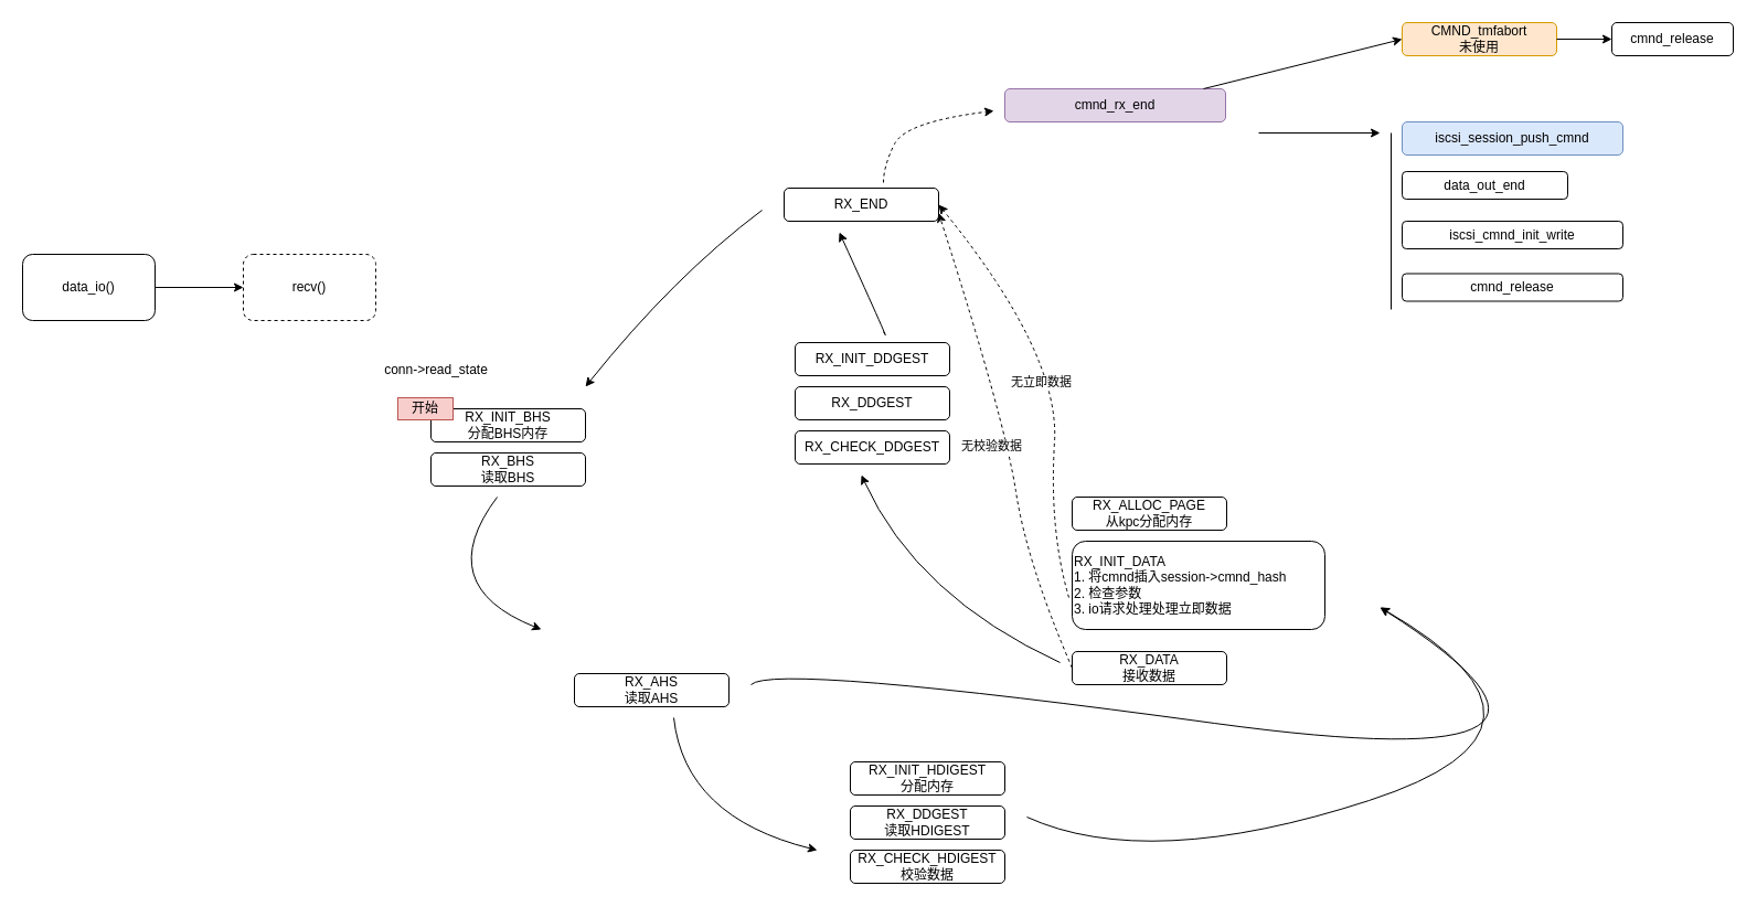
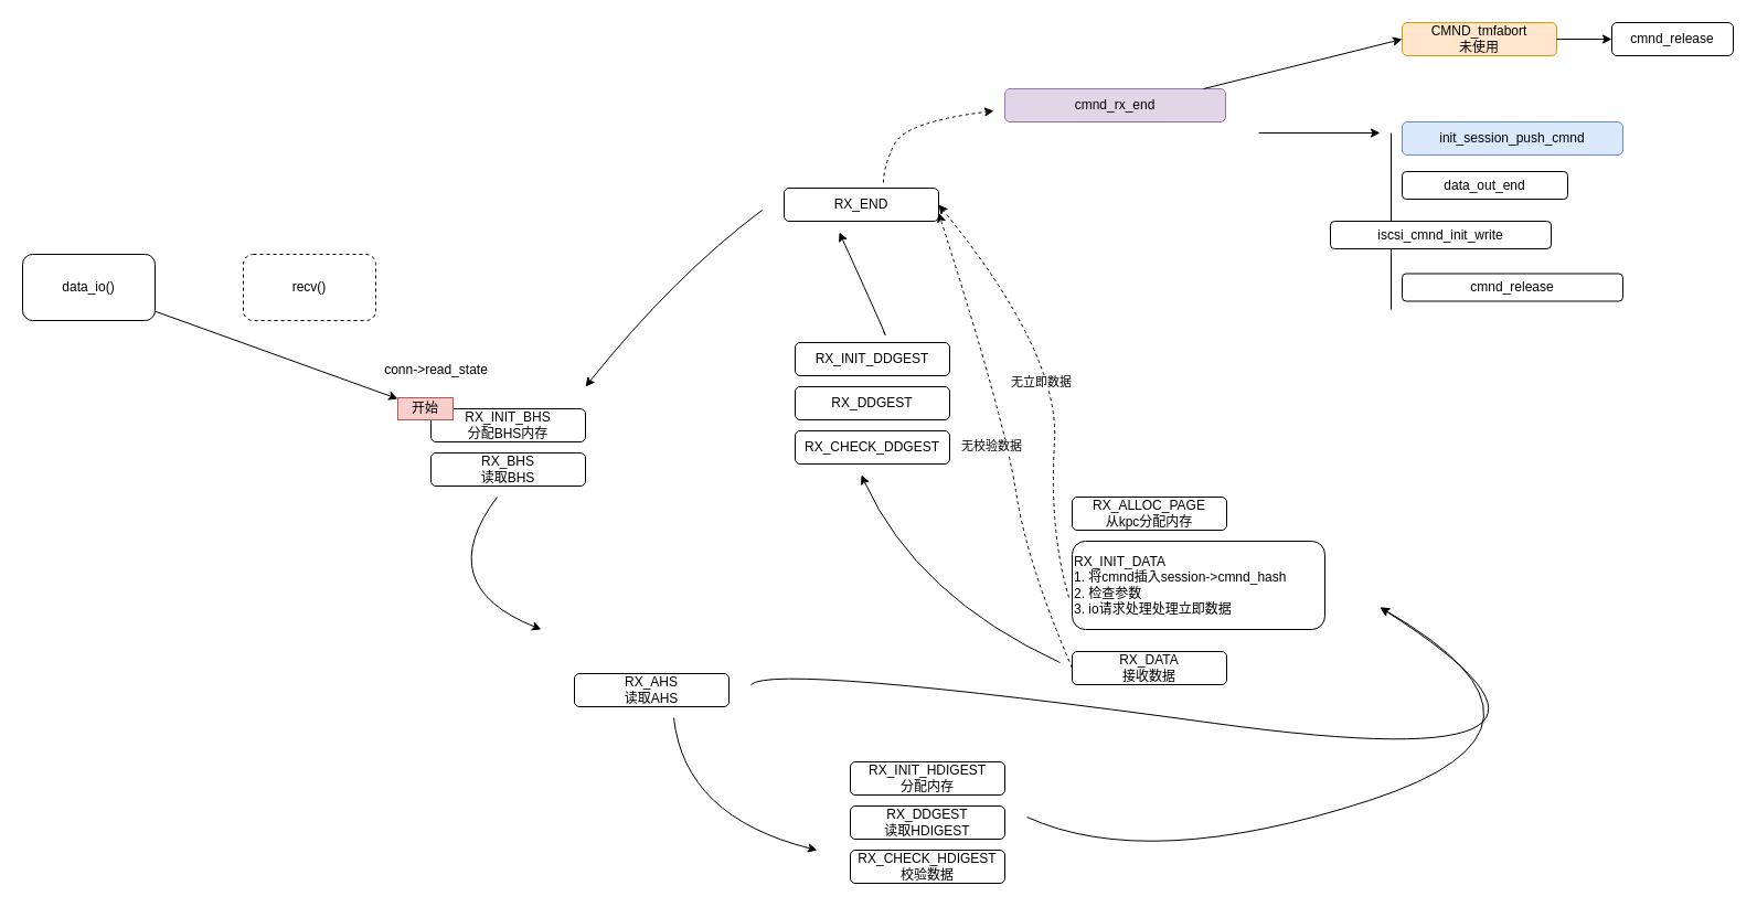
  <mxCell id="0" />
  <mxCell id="1" parent="0" />
- <mxCell id="2" value="" style="edgeStyle=none;html=1;" edge="1" parent="1" source="3" target="4"><mxGeometry relative="1" as="geometry" /></mxCell>
+ <mxCell id="2" value="" style="edgeStyle=none;html=1;" edge="1" parent="1" source="3" target="32"><mxGeometry relative="1" as="geometry" /></mxCell>
  <mxCell id="3" value="data_io()" style="rounded=1;whiteSpace=wrap;html=1;" vertex="1" parent="1"><mxGeometry x="20" y="230" width="120" height="60" as="geometry" /></mxCell>
  <mxCell id="4" value="recv()" style="rounded=1;whiteSpace=wrap;html=1;dashed=1;" vertex="1" parent="1"><mxGeometry x="220" y="230" width="120" height="60" as="geometry" /></mxCell>
  <mxCell id="5" value="conn-&amp;gt;read_state" style="text;html=1;strokeColor=none;fillColor=none;align=center;verticalAlign=middle;whiteSpace=wrap;rounded=0;" vertex="1" parent="1"><mxGeometry x="340" y="320" width="110" height="30" as="geometry" /></mxCell>
  <mxCell id="6" value="RX_INIT_BHS&lt;br&gt;分配BHS内存" style="rounded=1;whiteSpace=wrap;html=1;" vertex="1" parent="1"><mxGeometry x="390" y="370" width="140" height="30" as="geometry" /></mxCell>
  <mxCell id="7" value="RX_BHS&lt;br&gt;读取BHS" style="rounded=1;whiteSpace=wrap;html=1;" vertex="1" parent="1"><mxGeometry x="390" y="410" width="140" height="30" as="geometry" /></mxCell>
  <mxCell id="8" value="RX_AHS&lt;br&gt;读取AHS" style="rounded=1;whiteSpace=wrap;html=1;" vertex="1" parent="1"><mxGeometry x="520" y="610" width="140" height="30" as="geometry" /></mxCell>
  <mxCell id="9" value="RX_INIT_HDIGEST&lt;br&gt;分配内存" style="rounded=1;whiteSpace=wrap;html=1;" vertex="1" parent="1"><mxGeometry x="770" y="690" width="140" height="30" as="geometry" /></mxCell>
  <mxCell id="10" value="RX_DDGEST&lt;br&gt;读取HDIGEST" style="rounded=1;whiteSpace=wrap;html=1;" vertex="1" parent="1"><mxGeometry x="770" y="730" width="140" height="30" as="geometry" /></mxCell>
  <mxCell id="11" value="RX_CHECK_HDIGEST&lt;br&gt;校验数据" style="rounded=1;whiteSpace=wrap;html=1;" vertex="1" parent="1"><mxGeometry x="770" y="770" width="140" height="30" as="geometry" /></mxCell>
  <mxCell id="12" value="" style="curved=1;endArrow=classic;html=1;" edge="1" parent="1"><mxGeometry width="50" height="50" relative="1" as="geometry"><mxPoint x="450" y="450" as="sourcePoint" /><mxPoint x="490" y="570" as="targetPoint" /><Array as="points"><mxPoint x="390" y="530" /></Array></mxGeometry></mxCell>
  <mxCell id="13" value="" style="curved=1;endArrow=classic;html=1;" edge="1" parent="1"><mxGeometry width="50" height="50" relative="1" as="geometry"><mxPoint x="610" y="650" as="sourcePoint" /><mxPoint x="740" y="770" as="targetPoint" /><Array as="points"><mxPoint x="620" y="740" /></Array></mxGeometry></mxCell>
  <mxCell id="14" value="" style="curved=1;endArrow=classic;html=1;" edge="1" parent="1"><mxGeometry width="50" height="50" relative="1" as="geometry"><mxPoint x="930" y="740" as="sourcePoint" /><mxPoint x="1250" y="550" as="targetPoint" /><Array as="points"><mxPoint x="1040" y="790" /><mxPoint x="1440" y="660" /></Array></mxGeometry></mxCell>
  <mxCell id="15" value="" style="group" vertex="1" connectable="0" parent="1"><mxGeometry x="971" y="450" width="229" height="170" as="geometry" /></mxCell>
  <mxCell id="16" value="RX_ALLOC_PAGE&lt;br&gt;从kpc分配内存" style="rounded=1;whiteSpace=wrap;html=1;" vertex="1" parent="15"><mxGeometry width="140" height="30" as="geometry" /></mxCell>
  <mxCell id="17" value="RX_INIT_DATA&lt;br&gt;1. 将cmnd插入session-&amp;gt;cmnd_hash&lt;br&gt;2. 检查参数&lt;br&gt;3. io请求处理处理立即数据" style="rounded=1;whiteSpace=wrap;html=1;align=left;" vertex="1" parent="15"><mxGeometry y="40" width="229" height="80" as="geometry" /></mxCell>
  <mxCell id="18" value="RX_DATA&lt;br&gt;接收数据" style="rounded=1;whiteSpace=wrap;html=1;" vertex="1" parent="15"><mxGeometry y="140" width="140" height="30" as="geometry" /></mxCell>
  <mxCell id="19" value="" style="curved=1;endArrow=classic;html=1;rounded=0;" edge="1" parent="1"><mxGeometry width="50" height="50" relative="1" as="geometry"><mxPoint x="680" y="620" as="sourcePoint" /><mxPoint x="1250" y="550" as="targetPoint" /><Array as="points"><mxPoint x="700" y="600" /><mxPoint x="1500" y="710" /></Array></mxGeometry></mxCell>
  <mxCell id="20" value="" style="group" vertex="1" connectable="0" parent="1"><mxGeometry x="720" y="310" width="140" height="110" as="geometry" /></mxCell>
  <mxCell id="21" value="RX_INIT_DDGEST" style="rounded=1;whiteSpace=wrap;html=1;" vertex="1" parent="20"><mxGeometry width="140" height="30" as="geometry" /></mxCell>
  <mxCell id="22" value="RX_DDGEST" style="rounded=1;whiteSpace=wrap;html=1;" vertex="1" parent="20"><mxGeometry y="40" width="140" height="30" as="geometry" /></mxCell>
  <mxCell id="23" value="RX_CHECK_DDGEST" style="rounded=1;whiteSpace=wrap;html=1;" vertex="1" parent="20"><mxGeometry y="80" width="140" height="30" as="geometry" /></mxCell>
  <mxCell id="24" value="RX_END" style="rounded=1;whiteSpace=wrap;html=1;" vertex="1" parent="1"><mxGeometry x="710" y="170" width="140" height="30" as="geometry" /></mxCell>
  <mxCell id="25" value="" style="curved=1;endArrow=classic;html=1;rounded=0;exitX=-0.013;exitY=0.638;exitDx=0;exitDy=0;entryX=1;entryY=0.5;entryDx=0;entryDy=0;dashed=1;exitPerimeter=0;" edge="1" parent="1" source="17" target="24"><mxGeometry width="50" height="50" relative="1" as="geometry"><mxPoint x="1220" y="520" as="sourcePoint" /><mxPoint x="1490" y="430" as="targetPoint" /><Array as="points"><mxPoint x="950" y="480" /><mxPoint x="960" y="320" /></Array></mxGeometry></mxCell>
  <mxCell id="26" value="无立即数据" style="edgeLabel;html=1;align=center;verticalAlign=middle;resizable=0;points=[];" vertex="1" connectable="0" parent="25"><mxGeometry x="-0.009" y="16" relative="1" as="geometry"><mxPoint as="offset" /></mxGeometry></mxCell>
  <mxCell id="27" value="" style="curved=1;endArrow=classic;html=1;rounded=0;exitX=0;exitY=0.5;exitDx=0;exitDy=0;entryX=1;entryY=0.75;entryDx=0;entryDy=0;dashed=1;" edge="1" parent="1" source="18" target="24"><mxGeometry width="50" height="50" relative="1" as="geometry"><mxPoint x="978" y="551" as="sourcePoint" /><mxPoint x="860" y="195" as="targetPoint" /><Array as="points"><mxPoint x="930" y="510" /><mxPoint x="910" y="380" /></Array></mxGeometry></mxCell>
  <mxCell id="28" value="无校验数据" style="edgeLabel;html=1;align=center;verticalAlign=middle;resizable=0;points=[];" vertex="1" connectable="0" parent="27"><mxGeometry x="-0.009" y="16" relative="1" as="geometry"><mxPoint as="offset" /></mxGeometry></mxCell>
  <mxCell id="29" value="" style="curved=1;endArrow=classic;html=1;" edge="1" parent="1"><mxGeometry width="50" height="50" relative="1" as="geometry"><mxPoint x="960" y="600" as="sourcePoint" /><mxPoint x="780" y="430" as="targetPoint" /><Array as="points"><mxPoint x="830" y="540" /></Array></mxGeometry></mxCell>
  <mxCell id="30" value="" style="curved=1;endArrow=classic;html=1;" edge="1" parent="1"><mxGeometry width="50" height="50" relative="1" as="geometry"><mxPoint x="800" y="300" as="sourcePoint" /><mxPoint x="760" y="210" as="targetPoint" /><Array as="points"><mxPoint x="810" y="320" /></Array></mxGeometry></mxCell>
  <mxCell id="31" value="" style="curved=1;endArrow=classic;html=1;" edge="1" parent="1"><mxGeometry width="50" height="50" relative="1" as="geometry"><mxPoint x="690" y="190" as="sourcePoint" /><mxPoint x="530" y="350" as="targetPoint" /><Array as="points"><mxPoint x="610" y="250" /></Array></mxGeometry></mxCell>
  <mxCell id="32" value="开始" style="rounded=0;whiteSpace=wrap;html=1;fillColor=#f8cecc;strokeColor=#b85450;" vertex="1" parent="1"><mxGeometry x="360" y="360" width="50" height="20" as="geometry" /></mxCell>
  <mxCell id="33" value="cmnd_rx_end" style="rounded=1;whiteSpace=wrap;html=1;fillColor=#e1d5e7;strokeColor=#9673a6;" vertex="1" parent="1"><mxGeometry x="910" y="80" width="200" height="30" as="geometry" /></mxCell>
  <mxCell id="34" value="" style="curved=1;endArrow=classic;html=1;rounded=0;dashed=1;exitX=0.643;exitY=-0.167;exitDx=0;exitDy=0;exitPerimeter=0;" edge="1" parent="1" source="24"><mxGeometry width="50" height="50" relative="1" as="geometry"><mxPoint x="820" y="160" as="sourcePoint" /><mxPoint x="900" y="100" as="targetPoint" /><Array as="points"><mxPoint x="800" y="150" /><mxPoint x="820" y="110" /></Array></mxGeometry></mxCell>
  <mxCell id="35" value="CMND_tmfabort&lt;br&gt;未使用" style="rounded=1;whiteSpace=wrap;html=1;fillColor=#ffe6cc;strokeColor=#d79b00;" vertex="1" parent="1"><mxGeometry x="1270" width="140" height="30" as="geometry" y="20" /></mxCell>
  <mxCell id="36" value="cmnd_release" style="rounded=1;whiteSpace=wrap;html=1;" vertex="1" parent="1"><mxGeometry x="1460" width="110" height="30" as="geometry" y="20" /></mxCell>
  <mxCell id="37" value="" style="endArrow=classic;html=1;rounded=0;entryX=0;entryY=0.5;entryDx=0;entryDy=0;" edge="1" parent="1" target="35"><mxGeometry width="50" height="50" relative="1" as="geometry"><mxPoint x="1090" y="80" as="sourcePoint" /><mxPoint x="1150" y="40" as="targetPoint" /></mxGeometry></mxCell>
  <mxCell id="38" value="" style="endArrow=classic;html=1;rounded=0;entryX=0;entryY=0.5;entryDx=0;entryDy=0;" edge="1" parent="1" target="36"><mxGeometry width="50" height="50" relative="1" as="geometry"><mxPoint x="1410" y="35" as="sourcePoint" /><mxPoint x="1470" y="0" as="targetPoint" /></mxGeometry></mxCell>
- <mxCell id="39" value="iscsi_session_push_cmnd" style="rounded=1;whiteSpace=wrap;html=1;fillColor=#dae8fc;strokeColor=#6c8ebf;" vertex="1" parent="1"><mxGeometry x="1270" y="110" width="200" height="30" as="geometry" /></mxCell>
+ <mxCell id="39" value="init_session_push_cmnd" style="rounded=1;whiteSpace=wrap;html=1;fillColor=#dae8fc;strokeColor=#6c8ebf;" vertex="1" parent="1"><mxGeometry x="1270" y="110" width="200" height="30" as="geometry" /></mxCell>
  <mxCell id="40" value="" style="endArrow=none;html=1;rounded=0;" edge="1" parent="1"><mxGeometry width="50" height="50" relative="1" as="geometry"><mxPoint x="1260" y="280" as="sourcePoint" /><mxPoint x="1260" y="120" as="targetPoint" /></mxGeometry></mxCell>
  <mxCell id="41" value="" style="endArrow=classic;html=1;rounded=0;" edge="1" parent="1"><mxGeometry width="50" height="50" relative="1" as="geometry"><mxPoint x="1140" y="120" as="sourcePoint" /><mxPoint x="1250" y="120" as="targetPoint" /></mxGeometry></mxCell>
  <mxCell id="42" value="data_out_end" style="rounded=1;whiteSpace=wrap;html=1;" vertex="1" parent="1"><mxGeometry x="1270" y="155" width="150" height="25" as="geometry" /></mxCell>
- <mxCell id="43" value="iscsi_cmnd_init_write" style="rounded=1;whiteSpace=wrap;html=1;" vertex="1" parent="1"><mxGeometry x="1270" y="200" width="200" height="25" as="geometry" /></mxCell>
+ <mxCell id="43" value="iscsi_cmnd_init_write" style="rounded=1;whiteSpace=wrap;html=1;" vertex="1" parent="1"><mxGeometry x="1205" y="200" width="200" height="25" as="geometry" /></mxCell>
  <mxCell id="44" value="cmnd_release" style="rounded=1;whiteSpace=wrap;html=1;" vertex="1" parent="1"><mxGeometry x="1270" y="247.5" width="200" height="25" as="geometry" /></mxCell>
